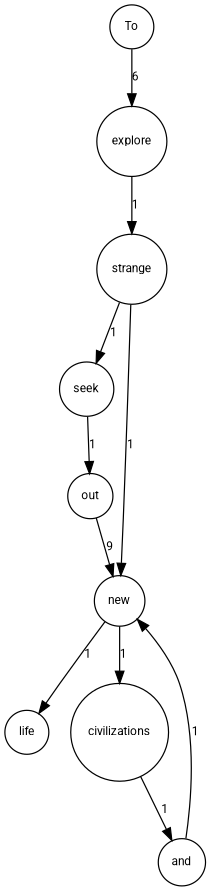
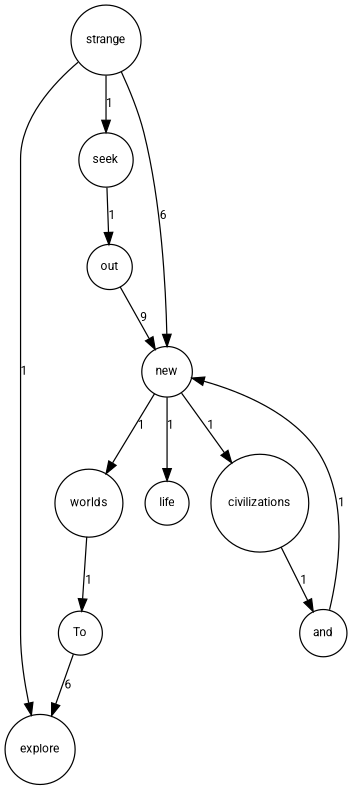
  digraph {
    fontname=Roboto
    fontsize=10
    node [fontname=Roboto fontsize=10 shape=circle]
    edge [fontname=Roboto fontsize=10]
    To
    explore
    strange
    seek
    out
    new
+   worlds
    life
    civilizations
    and
    To -> explore [label=6]
-   explore -> strange [label=1]
+   strange -> explore [label=1]
    strange -> seek [label=1]
-   strange -> new [label=1]
+   strange -> new [label=6]
    seek -> out [label=1]
    out -> new [label=9]
+   new -> worlds [label=1]
    new -> life [label=1]
    new -> civilizations [label=1]
+   worlds -> To [label=1]
    civilizations -> and [label=1]
    and -> new [label=1]
  }
